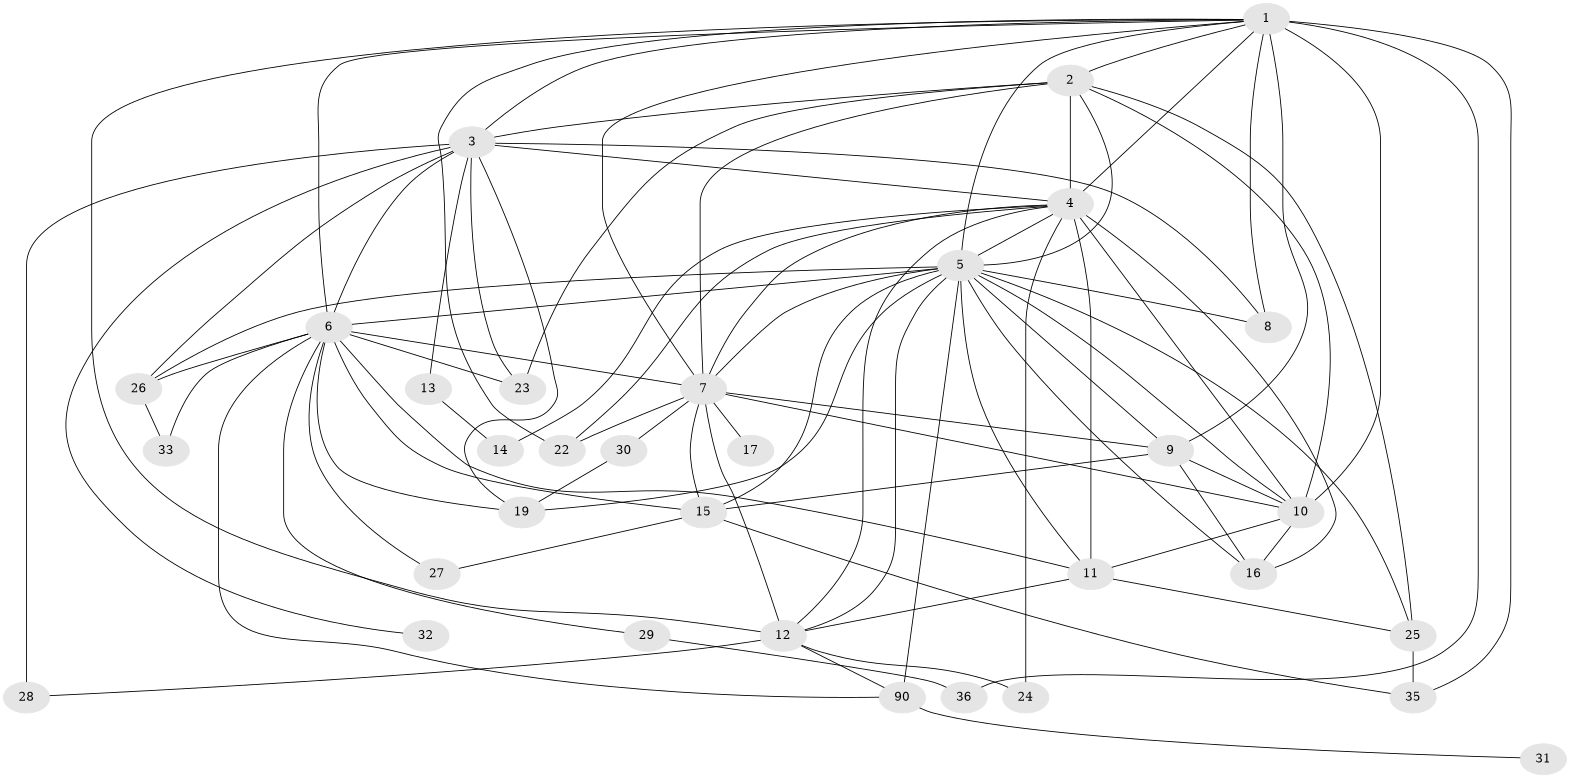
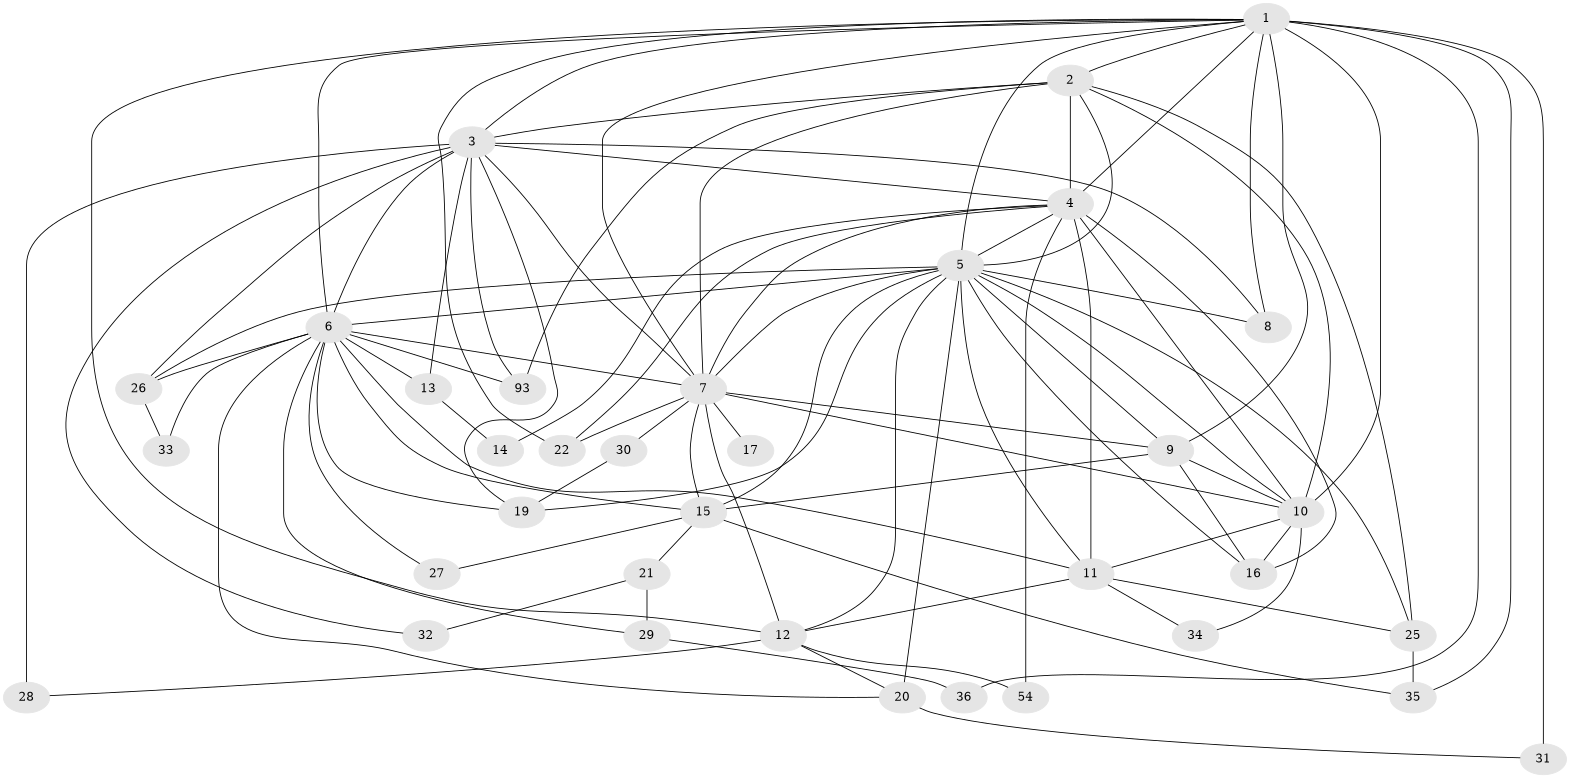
  graph {
    node [color=gray90 style=filled]
    edge [weight=1.0]
    1
    2
    3
    4
    5
    6
    7
    8
    9
    10
    12
    22
    31
    35
    36
    25
-   23
+   23 [label=93]
    19
    26
    28
    32
    13
    11
    14
    16
-   24
+   24 [label=54]
    15
-   20 [label=90]
+   20
    27
    29
    33
    17
    30
+   34
+   21
    1 -- 2 [weight=3.0]
    1 -- 3 [weight=2.0]
    1 -- 4 [weight=4.0]
    1 -- 5 [weight=4.0]
    1 -- 6 [weight=2.0]
    1 -- 7 [weight=2.0]
    1 -- 8
    1 -- 9
    1 -- 10 [weight=14.0]
    1 -- 12
    1 -- 22
+   1 -- 31 [weight=3.0]
    1 -- 35
    1 -- 36
    2 -- 3
    2 -- 4 [weight=2.0]
    2 -- 5 [weight=2.0]
    2 -- 7
    2 -- 10 [weight=2.0]
    2 -- 25
    2 -- 23 [weight=3.0]
    3 -- 4 [weight=3.0]
    3 -- 6
+   3 -- 7
    3 -- 8
    3 -- 23 [weight=2.0]
    3 -- 19
    3 -- 26 [weight=2.0]
    3 -- 28 [weight=2.0]
    3 -- 32
    3 -- 13 [weight=3.0]
    4 -- 5 [weight=4.0]
    4 -- 7 [weight=3.0]
    4 -- 10
-   4 -- 12
    4 -- 22
    4 -- 11 [weight=8.0]
    4 -- 14
    4 -- 16 [weight=2.0]
    4 -- 24
    5 -- 6 [weight=2.0]
    5 -- 7 [weight=2.0]
    5 -- 8
    5 -- 9
    5 -- 10
    5 -- 12
    5 -- 25 [weight=2.0]
    5 -- 19
    5 -- 26
    5 -- 11 [weight=2.0]
    5 -- 16
    5 -- 15 [weight=5.0]
    5 -- 20 [weight=3.0]
    6 -- 7 [weight=2.0]
    6 -- 23
    6 -- 19
    6 -- 26
+   6 -- 13
    6 -- 11
    6 -- 15
    6 -- 20 [weight=2.0]
    6 -- 27
    6 -- 29
    6 -- 33
    7 -- 9
    7 -- 10 [weight=2.0]
    7 -- 12
    7 -- 22
    7 -- 15
    7 -- 17
    7 -- 30
    9 -- 10
    9 -- 16
    9 -- 15
    10 -- 11
    10 -- 16
+   10 -- 34
    12 -- 28
    12 -- 24
    12 -- 20
    25 -- 35
    26 -- 33
    13 -- 14
    11 -- 12
    11 -- 25
+   11 -- 34
    15 -- 35
    15 -- 27
+   15 -- 21
    20 -- 31
    29 -- 36
    30 -- 19
+   21 -- 32
+   21 -- 29
  }
